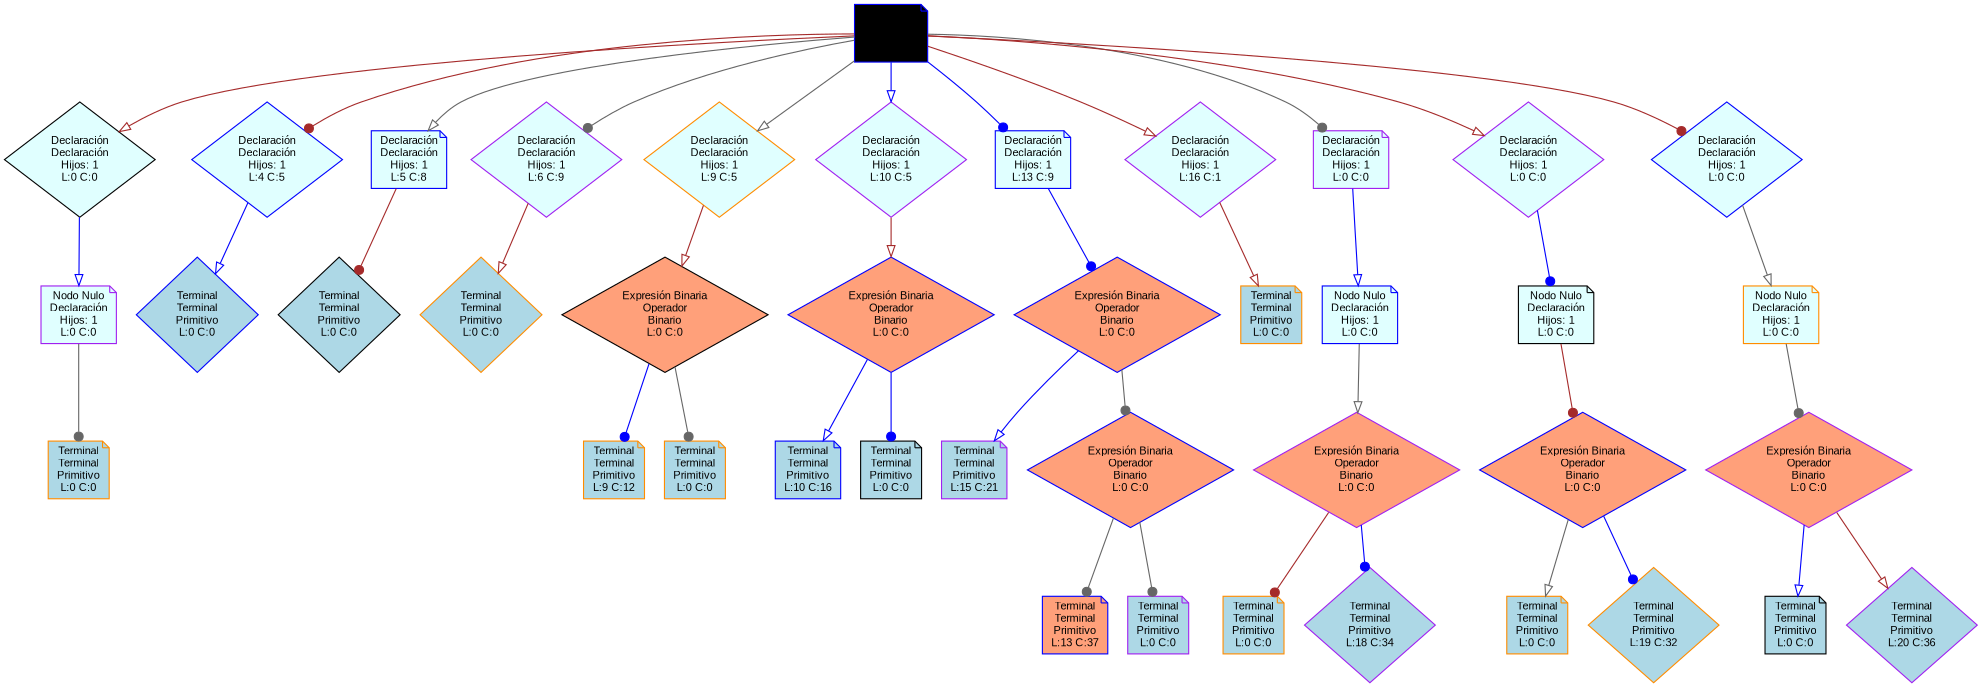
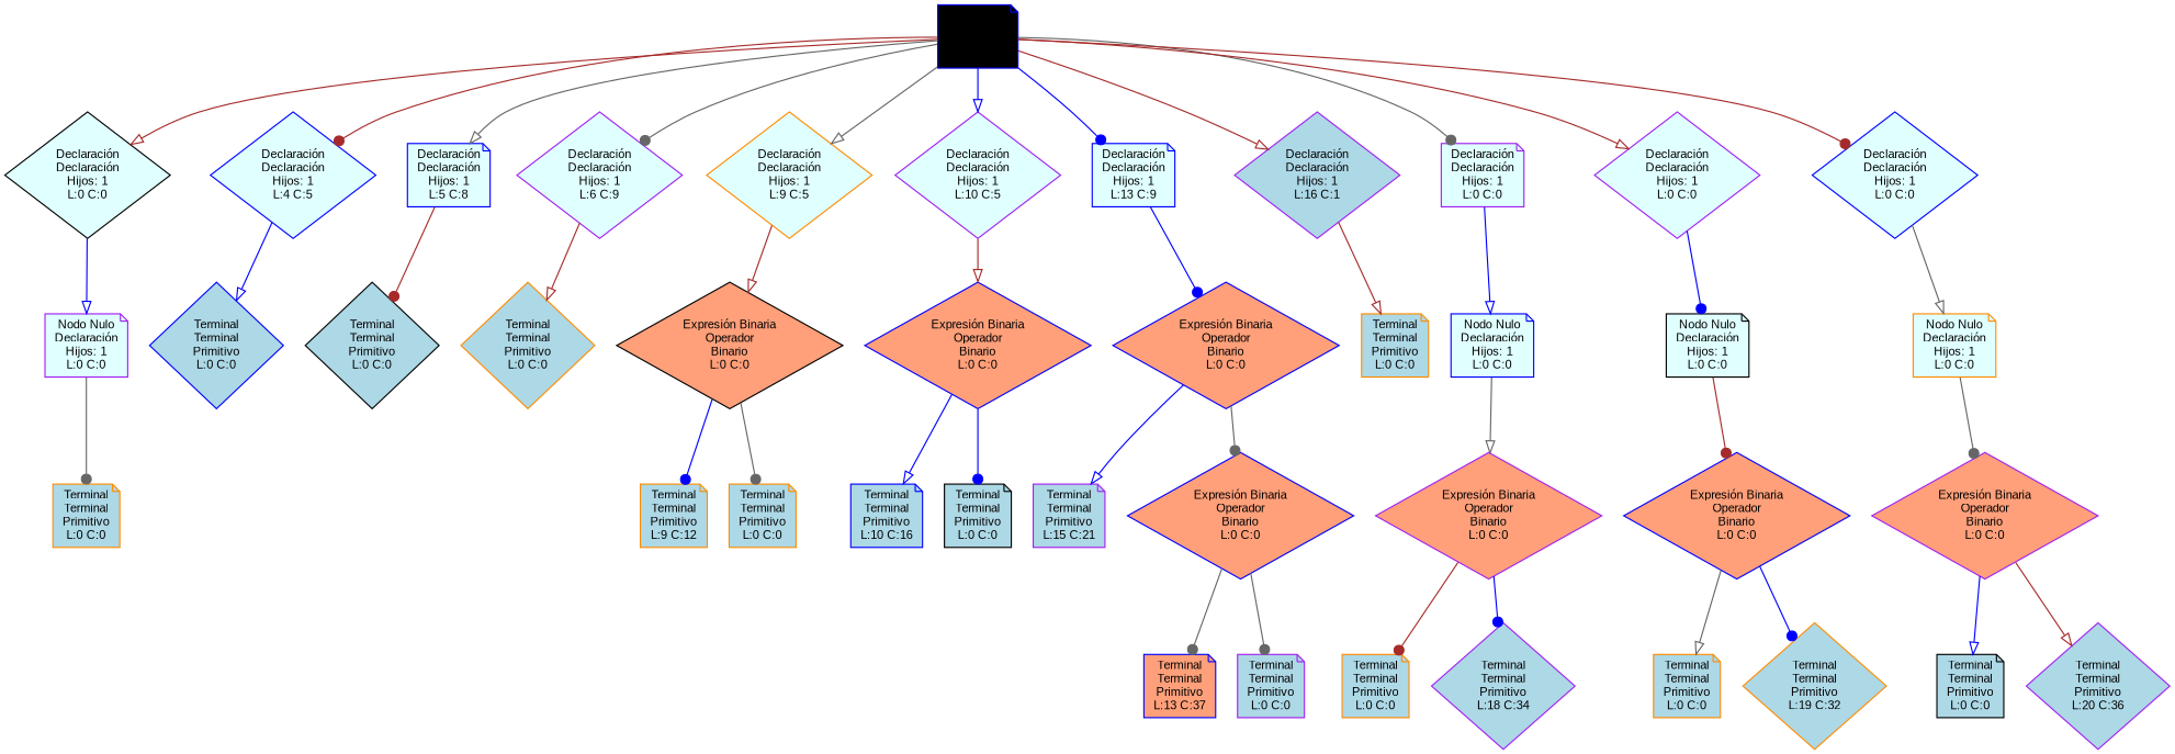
  digraph {
    rankdir=TB
    node [color=blue fillcolor=lightblue fontname=Arial fontsize=10 shape=diamond style=filled]
    edge [arrowhead=onormal color=blue fontname=Arial fontsize=8]
    n1 [fillcolor=lightkhaki label="Bloque\nFunción\nParams: 11\nL:0 C:0" shape=note]
    n2 [color=black fillcolor=lightcyan label="Declaración\nDeclaración\nHijos: 1\nL:0 C:0"]
    n3 [fillcolor=lightcyan label="Declaración\nDeclaración\nHijos: 1\nL:4 C:5"]
    n4 [fillcolor=lightcyan label="Declaración\nDeclaración\nHijos: 1\nL:5 C:8" shape=note]
    n5 [color=purple fillcolor=lightcyan label="Declaración\nDeclaración\nHijos: 1\nL:6 C:9"]
    n6 [color=darkorange fillcolor=lightcyan label="Declaración\nDeclaración\nHijos: 1\nL:9 C:5"]
    n7 [color=purple fillcolor=lightcyan label="Declaración\nDeclaración\nHijos: 1\nL:10 C:5"]
    n8 [fillcolor=lightcyan label="Declaración\nDeclaración\nHijos: 1\nL:13 C:9" shape=note]
-   n9 [color=purple fillcolor=lightcyan label="Declaración\nDeclaración\nHijos: 1\nL:16 C:1"]
+   n9 [color=purple label="Declaración\nDeclaración\nHijos: 1\nL:16 C:1"]
    n10 [color=purple fillcolor=lightcyan label="Declaración\nDeclaración\nHijos: 1\nL:0 C:0" shape=note]
    n11 [color=purple fillcolor=lightcyan label="Declaración\nDeclaración\nHijos: 1\nL:0 C:0"]
    n12 [fillcolor=lightcyan label="Declaración\nDeclaración\nHijos: 1\nL:0 C:0"]
    n13 [color=purple fillcolor=lightcyan label="Nodo Nulo\nDeclaración\nHijos: 1\nL:0 C:0" shape=note]
    n14 [label="Terminal\nTerminal\nPrimitivo\nL:0 C:0"]
    n15 [color=black label="Terminal\nTerminal\nPrimitivo\nL:0 C:0"]
    n16 [color=darkorange label="Terminal\nTerminal\nPrimitivo\nL:0 C:0"]
    n17 [color=black fillcolor=lightsalmon label="Expresión Binaria\nOperador\nBinario\nL:0 C:0"]
    n18 [fillcolor=lightsalmon label="Expresión Binaria\nOperador\nBinario\nL:0 C:0"]
    n19 [fillcolor=lightsalmon label="Expresión Binaria\nOperador\nBinario\nL:0 C:0"]
    n20 [color=darkorange label="Terminal\nTerminal\nPrimitivo\nL:0 C:0" shape=note]
    n21 [fillcolor=lightcyan label="Nodo Nulo\nDeclaración\nHijos: 1\nL:0 C:0" shape=note]
    n22 [color=black fillcolor=lightcyan label="Nodo Nulo\nDeclaración\nHijos: 1\nL:0 C:0" shape=note]
    n23 [color=darkorange fillcolor=lightcyan label="Nodo Nulo\nDeclaración\nHijos: 1\nL:0 C:0" shape=note]
    n24 [color=darkorange label="Terminal\nTerminal\nPrimitivo\nL:0 C:0" shape=note]
    n25 [color=darkorange label="Terminal\nTerminal\nPrimitivo\nL:9 C:12" shape=note]
    n26 [color=darkorange label="Terminal\nTerminal\nPrimitivo\nL:0 C:0" shape=note]
    n27 [label="Terminal\nTerminal\nPrimitivo\nL:10 C:16" shape=note]
    n28 [color=black label="Terminal\nTerminal\nPrimitivo\nL:0 C:0" shape=note]
    n29 [color=purple label="Terminal\nTerminal\nPrimitivo\nL:15 C:21" shape=note]
    n30 [fillcolor=lightsalmon label="Expresión Binaria\nOperador\nBinario\nL:0 C:0"]
    n31 [fillcolor=lightsalmon label="Terminal\nTerminal\nPrimitivo\nL:13 C:37" shape=note]
    n32 [color=purple label="Terminal\nTerminal\nPrimitivo\nL:0 C:0" shape=note]
    n33 [color=purple fillcolor=lightsalmon label="Expresión Binaria\nOperador\nBinario\nL:0 C:0"]
    n34 [color=darkorange label="Terminal\nTerminal\nPrimitivo\nL:0 C:0" shape=note]
    n35 [color=purple label="Terminal\nTerminal\nPrimitivo\nL:18 C:34"]
    n36 [fillcolor=lightsalmon label="Expresión Binaria\nOperador\nBinario\nL:0 C:0"]
    n37 [color=darkorange label="Terminal\nTerminal\nPrimitivo\nL:0 C:0" shape=note]
    n38 [color=darkorange label="Terminal\nTerminal\nPrimitivo\nL:19 C:32"]
    n39 [color=purple fillcolor=lightsalmon label="Expresión Binaria\nOperador\nBinario\nL:0 C:0"]
    n40 [color=black label="Terminal\nTerminal\nPrimitivo\nL:0 C:0" shape=note]
    n41 [color=purple label="Terminal\nTerminal\nPrimitivo\nL:20 C:36"]
    n1 -> n2 [color=brown]
    n1 -> n3 [arrowhead=dot color=brown]
    n1 -> n4 [color=gray40]
    n1 -> n5 [arrowhead=dot color=gray40]
    n1 -> n6 [color=gray40]
    n1 -> n7
    n1 -> n8 [arrowhead=dot]
    n1 -> n9 [color=brown]
    n1 -> n10 [arrowhead=dot color=gray40]
    n1 -> n11 [color=brown]
    n1 -> n12 [arrowhead=dot color=brown]
    n2 -> n13
    n3 -> n14
    n4 -> n15 [arrowhead=dot color=brown]
    n5 -> n16 [color=brown]
    n6 -> n17 [color=brown]
    n7 -> n18 [color=brown]
    n8 -> n19 [arrowhead=dot]
    n9 -> n20 [color=brown]
    n10 -> n21
    n11 -> n22 [arrowhead=dot]
    n12 -> n23 [color=gray40]
    n13 -> n24 [arrowhead=dot color=gray40]
    n17 -> n25 [arrowhead=dot]
    n17 -> n26 [arrowhead=dot color=gray40]
    n18 -> n27
    n18 -> n28 [arrowhead=dot]
    n19 -> n29
    n19 -> n30 [arrowhead=dot color=gray40]
    n21 -> n33 [color=gray40]
    n22 -> n36 [arrowhead=dot color=brown]
    n23 -> n39 [arrowhead=dot color=gray40]
    n30 -> n31 [arrowhead=dot color=gray40]
    n30 -> n32 [arrowhead=dot color=gray40]
    n33 -> n34 [arrowhead=dot color=brown]
    n33 -> n35 [arrowhead=dot]
    n36 -> n37 [color=gray40]
    n36 -> n38 [arrowhead=dot]
    n39 -> n40
    n39 -> n41 [color=brown]
  }
